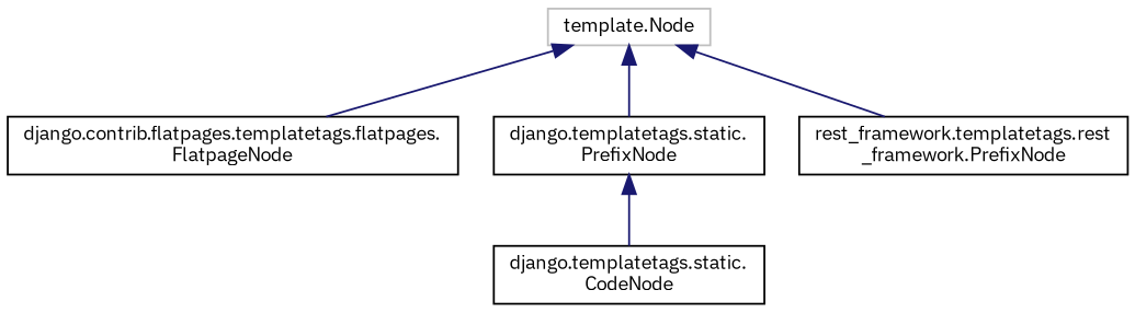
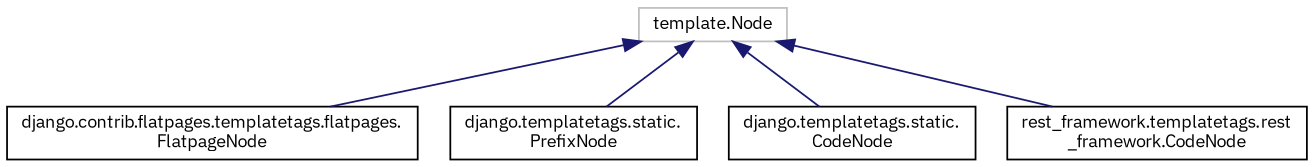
  digraph {
    fontname="IBM Plex Sans"
    rankdir=TB
    node [color=black fillcolor=white fontname="IBM Plex Sans" fontsize=10 shape=record style=filled]
    edge [color=midnightblue dir=back fontname="IBM Plex Sans" fontsize=10 labelfontname=Helvetica labelfontsize=10 style=solid]
    n1 [color=grey75 height=0.2 label="template.Node" width=0.4]
    n2 [height=0.2 label="django.contrib.flatpages.templatetags.flatpages.\lFlatpageNode" width=0.4]
    n3 [height=0.2 label="django.templatetags.static.\lPrefixNode" width=0.4]
    n4 [height=0.2 label="django.templatetags.static.\lCodeNode" width=0.4]
-   n5 [height=0.2 label="rest_framework.templatetags.rest\l_framework.PrefixNode" width=0.4]
+   n5 [height=0.2 label="rest_framework.templatetags.rest\l_framework.CodeNode" width=0.4]
    n1 -> n2
    n1 -> n3
-   n3 -> n4
+   n1 -> n4
    n1 -> n5
  }
